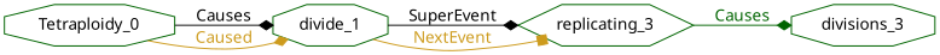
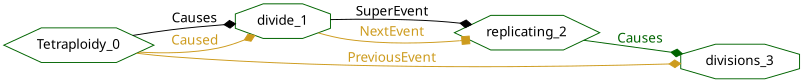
  digraph {
    fontname="Noto Sans"
    rankdir=LR
    node [color=darkgreen fontname="Noto Sans" shape=hexagon]
    edge [arrowhead=diamond color=goldenrod3 fontcolor=goldenrod3 fontname="Noto Sans"]
-   n1 [label=Tetraploidy_0 shape=octagon]
+   n1 [label=Tetraploidy_0]
    n2 [label=divide_1 shape=octagon]
    n3 [label=divisions_3 shape=octagon]
-   n4 [label=replicating_3]
+   n4 [label=replicating_2]
    n1 -> n2 [color=Black fontcolor=black label=Causes]
    n1 -> n2 [label=Caused]
+   n1 -> n3 [label=PreviousEvent]
    n2 -> n4 [color=Black fontcolor=black label=SuperEvent]
    n2 -> n4 [arrowhead=box label=NextEvent]
    n4 -> n3 [color=darkgreen fontcolor=darkgreen label=Causes]
  }
